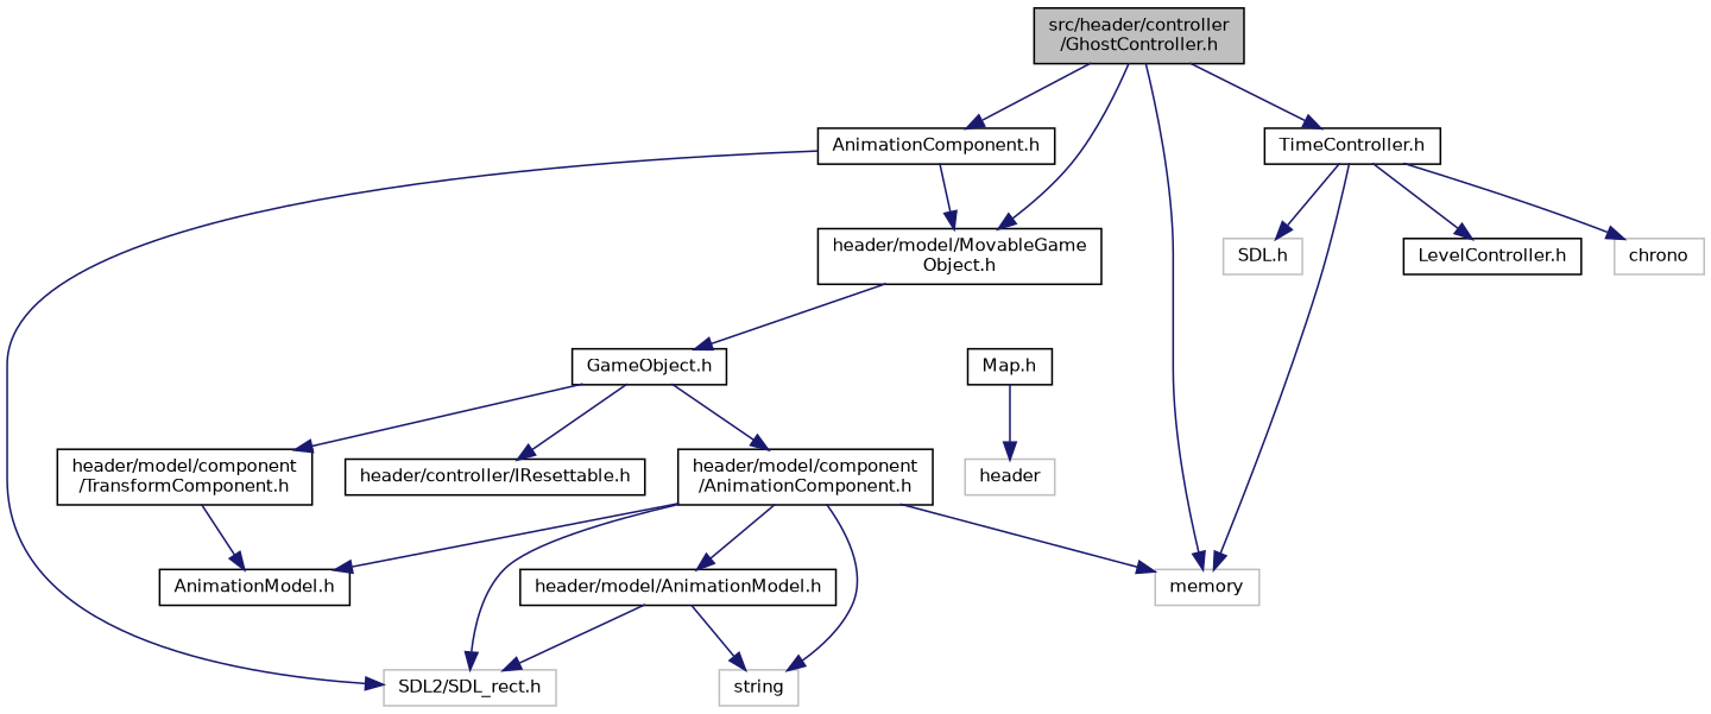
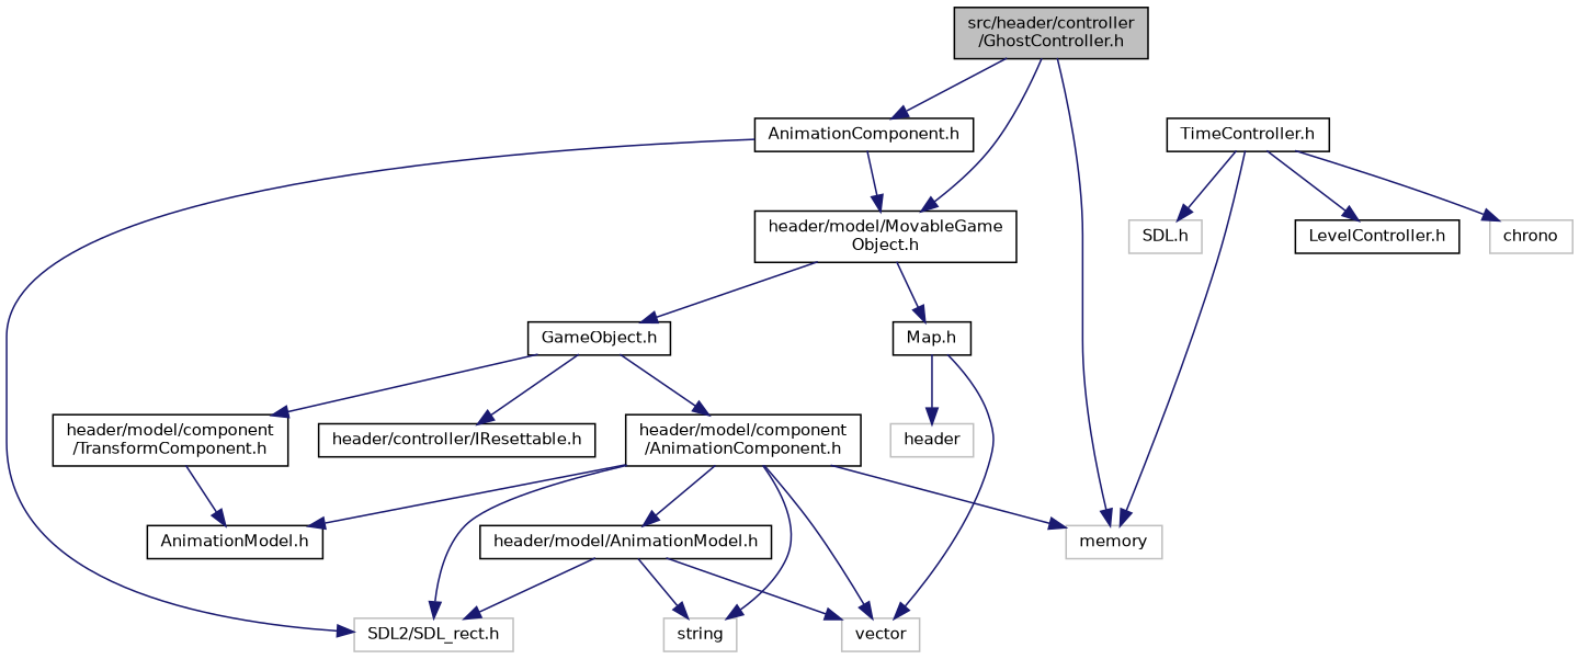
  digraph {
    node [color=black fillcolor=white fontname=Helvetica fontsize=10 shape=record style=filled]
    edge [color=midnightblue fontname=Helvetica fontsize=10 labelfontname=Helvetica labelfontsize=10 style=solid]
    n1 [fillcolor=grey75 fontcolor=black height=0.2 label="src/header/controller\l/GhostController.h" width=0.4]
    n2 [color=grey75 height=0.2 label=memory width=0.4]
    n3 [height=0.2 label="AnimationComponent.h" width=0.4]
    n4 [height=0.2 label="header/model/MovableGame\lObject.h" width=0.4]
    n5 [height=0.2 label="TimeController.h" width=0.4]
    n6 [color=grey75 height=0.2 label="SDL2/SDL_rect.h" width=0.4]
    n7 [height=0.2 label="GameObject.h" width=0.4]
    n8 [height=0.2 label="Map.h" width=0.4]
    n9 [color=grey75 height=0.2 label=chrono width=0.4]
    n10 [color=grey75 height=0.2 label="SDL.h" width=0.4]
    n11 [height=0.2 label="LevelController.h" width=0.4]
    n12 [height=0.2 label="header/model/component\l/TransformComponent.h" width=0.4]
    n13 [height=0.2 label="header/model/component\l/AnimationComponent.h" width=0.4]
    n14 [height=0.2 label="header/controller/IResettable.h" width=0.4]
+   n15 [color=grey75 height=0.2 label=vector width=0.4]
    n16 [color=grey75 height=0.2 label=header width=0.4]
    n17 [height=0.2 label="AnimationModel.h" width=0.4]
    n18 [color=grey75 height=0.2 label=string width=0.4]
    n19 [height=0.2 label="header/model/AnimationModel.h" width=0.4]
    n1 -> n2
    n1 -> n3
    n1 -> n4
-   n1 -> n5
    n3 -> n4
    n3 -> n6
    n4 -> n7
+   n4 -> n8
    n5 -> n2
    n5 -> n9
    n5 -> n10
    n5 -> n11
    n7 -> n12
    n7 -> n13
    n7 -> n14
+   n8 -> n15
    n8 -> n16
    n12 -> n17
    n13 -> n2
    n13 -> n6
+   n13 -> n15
    n13 -> n17
    n13 -> n18
    n13 -> n19
    n19 -> n6
+   n19 -> n15
    n19 -> n18
  }
